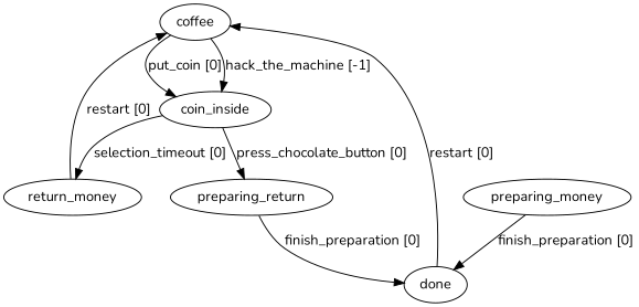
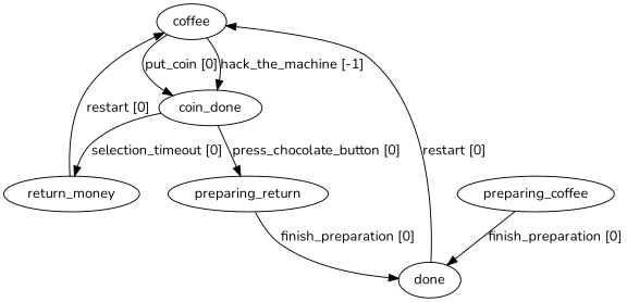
  digraph {
    fontname=Nunito
    node [fontname=Nunito]
    edge [fontname=Nunito]
    n1 [label=coffee]
-   coin_inside
+   coin_inside [label=coin_done]
    return_money
    n4 [label=preparing_return]
-   preparing_coffee [label=preparing_money]
+   preparing_coffee
    done
    n1 -> coin_inside [label="put_coin [0]"]
    n1 -> coin_inside [label="hack_the_machine [-1]"]
    coin_inside -> return_money [label="selection_timeout [0]"]
    coin_inside -> n4 [label="press_chocolate_button [0]"]
    return_money -> n1 [label="restart [0]"]
    n4 -> done [label="finish_preparation [0]"]
    preparing_coffee -> done [label="finish_preparation [0]"]
    done -> n1 [label="restart [0]"]
  }
